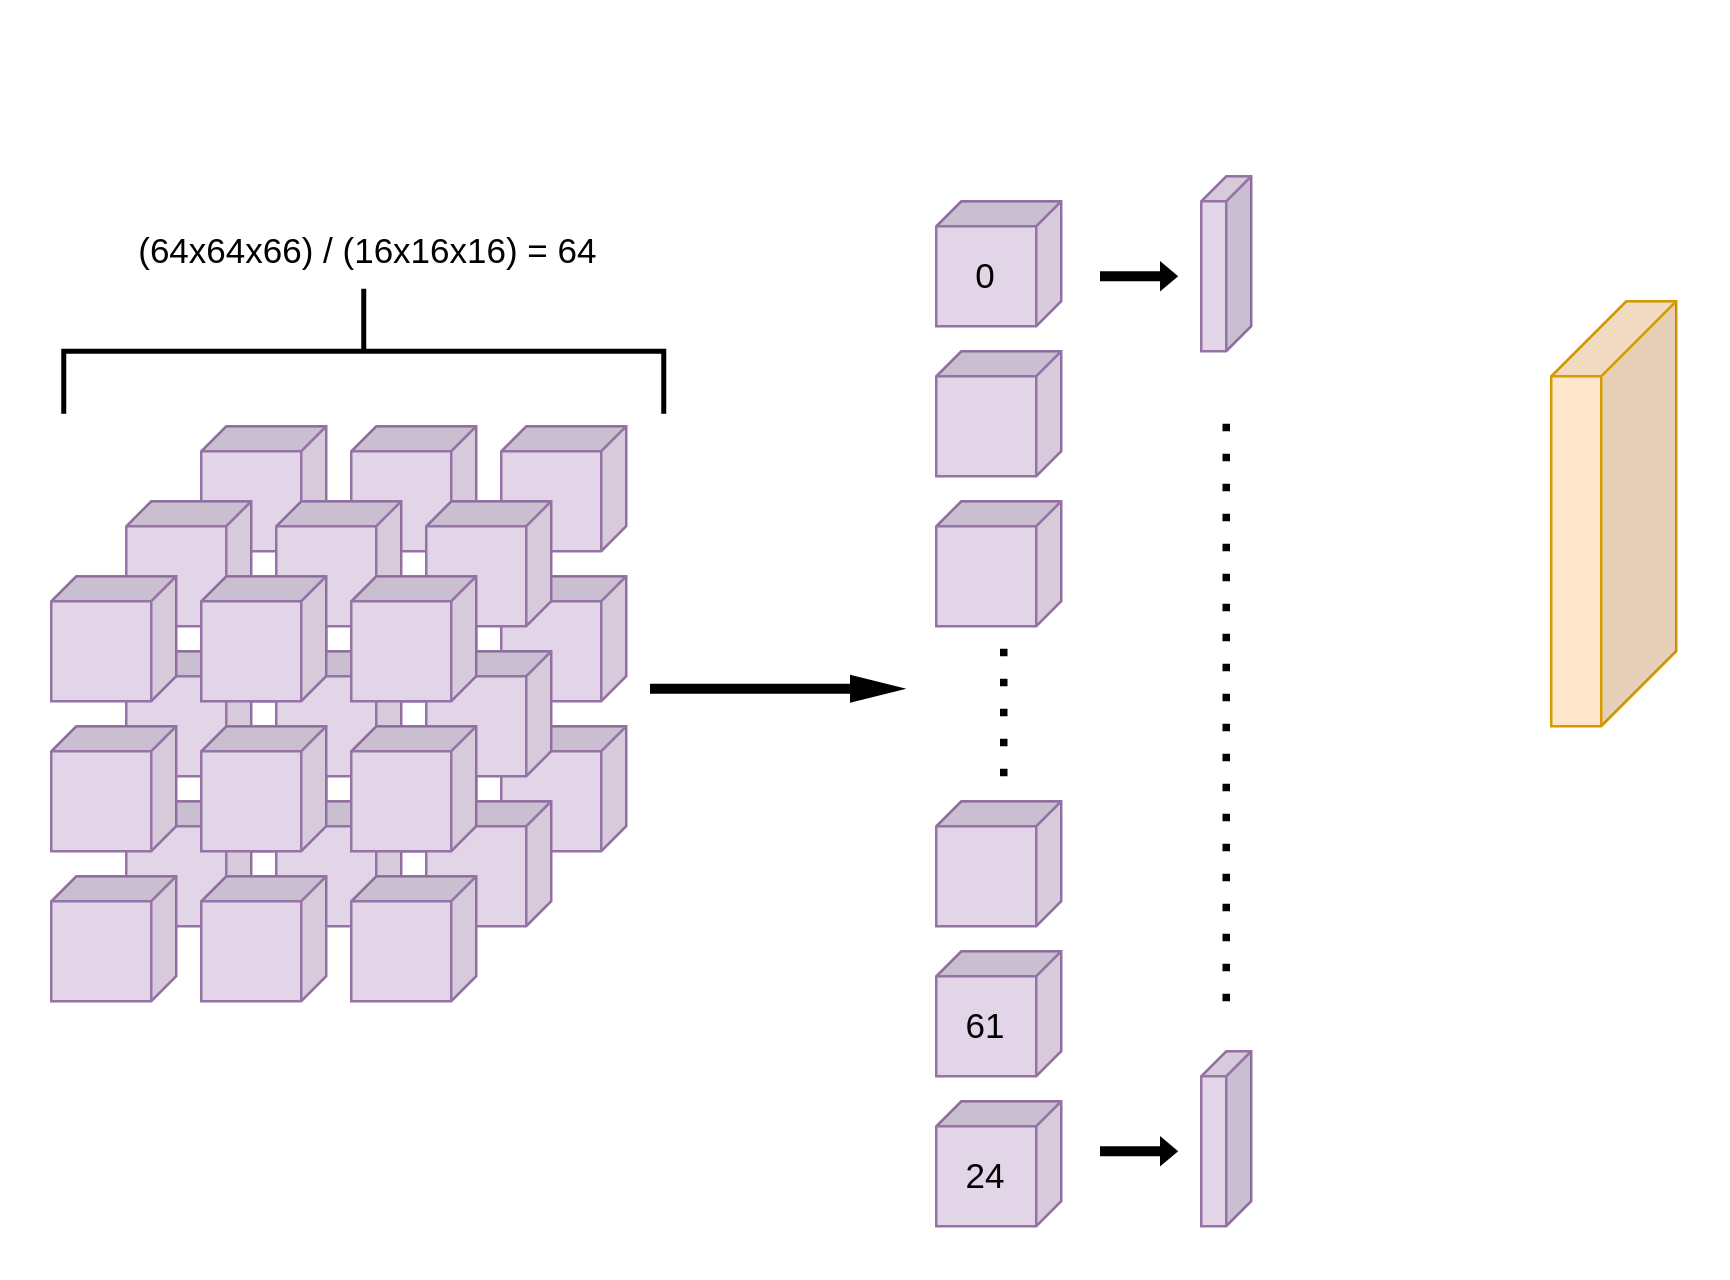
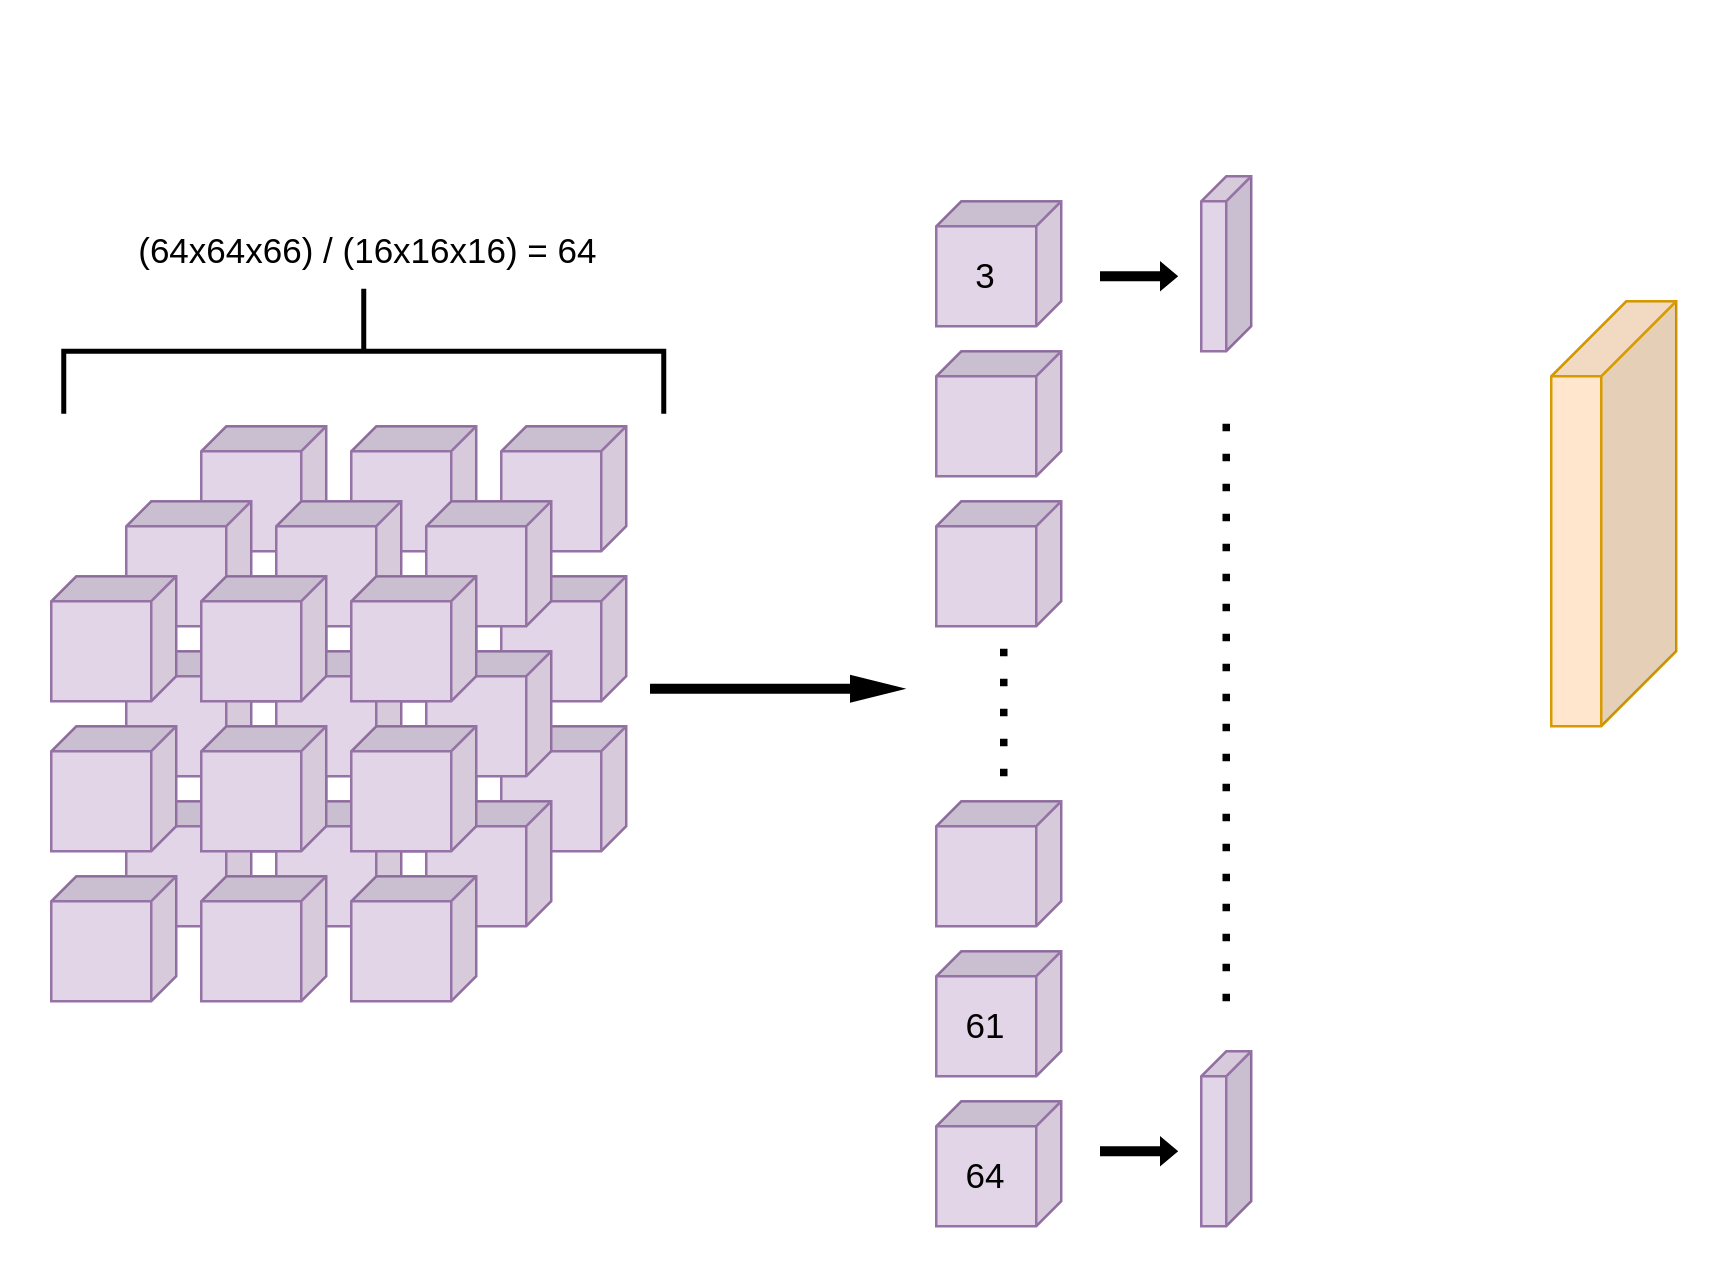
  <mxCell id="0" />
  <mxCell id="1" parent="0" />
  <mxCell id="2" value="" style="shape=cube;whiteSpace=wrap;html=1;boundedLbl=1;backgroundOutline=1;darkOpacity=0.05;darkOpacity2=0.1;size=10;rotation=90;fillColor=#e1d5e7;strokeColor=#9673a6;" vertex="1" parent="1"><mxGeometry x="80" y="290" width="50" height="50" as="geometry" /></mxCell>
  <mxCell id="3" value="" style="shape=cube;whiteSpace=wrap;html=1;boundedLbl=1;backgroundOutline=1;darkOpacity=0.05;darkOpacity2=0.1;size=10;rotation=90;fillColor=#e1d5e7;strokeColor=#9673a6;" vertex="1" parent="1"><mxGeometry x="140" y="290" width="50" height="50" as="geometry" /></mxCell>
  <mxCell id="4" value="" style="shape=cube;whiteSpace=wrap;html=1;boundedLbl=1;backgroundOutline=1;darkOpacity=0.05;darkOpacity2=0.1;size=10;rotation=90;fillColor=#e1d5e7;strokeColor=#9673a6;" vertex="1" parent="1"><mxGeometry x="200" y="290" width="50" height="50" as="geometry" /></mxCell>
  <mxCell id="5" value="" style="shape=cube;whiteSpace=wrap;html=1;boundedLbl=1;backgroundOutline=1;darkOpacity=0.05;darkOpacity2=0.1;size=10;direction=east;flipH=1;fillColor=#e1d5e7;strokeColor=#9673a6;" vertex="1" parent="1"><mxGeometry x="480" y="70" width="20" height="70" as="geometry" /></mxCell>
  <mxCell id="6" value="" style="shape=cube;whiteSpace=wrap;html=1;boundedLbl=1;backgroundOutline=1;darkOpacity=0.05;darkOpacity2=0.1;size=30;direction=east;flipH=1;fillColor=#ffe6cc;strokeColor=#d79b00;" vertex="1" parent="1"><mxGeometry x="620" y="120" width="50" height="170" as="geometry" /></mxCell>
  <mxCell id="7" value="" style="shape=cube;whiteSpace=wrap;html=1;boundedLbl=1;backgroundOutline=1;darkOpacity=0.05;darkOpacity2=0.1;size=10;rotation=90;fillColor=#e1d5e7;strokeColor=#9673a6;" vertex="1" parent="1"><mxGeometry x="80" y="170" width="50" height="50" as="geometry" /></mxCell>
  <mxCell id="8" value="" style="shape=cube;whiteSpace=wrap;html=1;boundedLbl=1;backgroundOutline=1;darkOpacity=0.05;darkOpacity2=0.1;size=10;rotation=90;fillColor=#e1d5e7;strokeColor=#9673a6;" vertex="1" parent="1"><mxGeometry x="140" y="170" width="50" height="50" as="geometry" /></mxCell>
  <mxCell id="9" value="" style="shape=cube;whiteSpace=wrap;html=1;boundedLbl=1;backgroundOutline=1;darkOpacity=0.05;darkOpacity2=0.1;size=10;rotation=90;fillColor=#e1d5e7;strokeColor=#9673a6;" vertex="1" parent="1"><mxGeometry x="200" y="170" width="50" height="50" as="geometry" /></mxCell>
  <mxCell id="10" value="" style="shape=cube;whiteSpace=wrap;html=1;boundedLbl=1;backgroundOutline=1;darkOpacity=0.05;darkOpacity2=0.1;size=10;rotation=90;fillColor=#e1d5e7;strokeColor=#9673a6;" vertex="1" parent="1"><mxGeometry x="80" y="230" width="50" height="50" as="geometry" /></mxCell>
  <mxCell id="11" value="" style="shape=cube;whiteSpace=wrap;html=1;boundedLbl=1;backgroundOutline=1;darkOpacity=0.05;darkOpacity2=0.1;size=10;rotation=90;fillColor=#e1d5e7;strokeColor=#9673a6;" vertex="1" parent="1"><mxGeometry x="140" y="230" width="50" height="50" as="geometry" /></mxCell>
  <mxCell id="12" value="" style="shape=cube;whiteSpace=wrap;html=1;boundedLbl=1;backgroundOutline=1;darkOpacity=0.05;darkOpacity2=0.1;size=10;rotation=90;fillColor=#e1d5e7;strokeColor=#9673a6;" vertex="1" parent="1"><mxGeometry x="200" y="230" width="50" height="50" as="geometry" /></mxCell>
  <mxCell id="13" value="" style="shape=cube;whiteSpace=wrap;html=1;boundedLbl=1;backgroundOutline=1;darkOpacity=0.05;darkOpacity2=0.1;size=10;rotation=90;fillColor=#e1d5e7;strokeColor=#9673a6;" vertex="1" parent="1"><mxGeometry x="50" y="200" width="50" height="50" as="geometry" /></mxCell>
  <mxCell id="14" value="" style="shape=cube;whiteSpace=wrap;html=1;boundedLbl=1;backgroundOutline=1;darkOpacity=0.05;darkOpacity2=0.1;size=10;rotation=90;fillColor=#e1d5e7;strokeColor=#9673a6;" vertex="1" parent="1"><mxGeometry x="110" y="200" width="50" height="50" as="geometry" /></mxCell>
  <mxCell id="15" value="" style="shape=cube;whiteSpace=wrap;html=1;boundedLbl=1;backgroundOutline=1;darkOpacity=0.05;darkOpacity2=0.1;size=10;rotation=90;fillColor=#e1d5e7;strokeColor=#9673a6;" vertex="1" parent="1"><mxGeometry x="170" y="200" width="50" height="50" as="geometry" /></mxCell>
  <mxCell id="16" value="" style="shape=cube;whiteSpace=wrap;html=1;boundedLbl=1;backgroundOutline=1;darkOpacity=0.05;darkOpacity2=0.1;size=10;rotation=90;fillColor=#e1d5e7;strokeColor=#9673a6;" vertex="1" parent="1"><mxGeometry x="50" y="260" width="50" height="50" as="geometry" /></mxCell>
  <mxCell id="17" value="" style="shape=cube;whiteSpace=wrap;html=1;boundedLbl=1;backgroundOutline=1;darkOpacity=0.05;darkOpacity2=0.1;size=10;rotation=90;fillColor=#e1d5e7;strokeColor=#9673a6;" vertex="1" parent="1"><mxGeometry x="110" y="260" width="50" height="50" as="geometry" /></mxCell>
  <mxCell id="18" value="" style="shape=cube;whiteSpace=wrap;html=1;boundedLbl=1;backgroundOutline=1;darkOpacity=0.05;darkOpacity2=0.1;size=10;rotation=90;fillColor=#e1d5e7;strokeColor=#9673a6;" vertex="1" parent="1"><mxGeometry x="170" y="260" width="50" height="50" as="geometry" /></mxCell>
  <mxCell id="19" value="" style="shape=cube;whiteSpace=wrap;html=1;boundedLbl=1;backgroundOutline=1;darkOpacity=0.05;darkOpacity2=0.1;size=10;rotation=90;fillColor=#e1d5e7;strokeColor=#9673a6;" vertex="1" parent="1"><mxGeometry x="20" y="230" width="50" height="50" as="geometry" /></mxCell>
  <mxCell id="20" value="" style="shape=cube;whiteSpace=wrap;html=1;boundedLbl=1;backgroundOutline=1;darkOpacity=0.05;darkOpacity2=0.1;size=10;rotation=90;fillColor=#e1d5e7;strokeColor=#9673a6;" vertex="1" parent="1"><mxGeometry x="170" y="320" width="50" height="50" as="geometry" /></mxCell>
  <mxCell id="21" value="" style="shape=cube;whiteSpace=wrap;html=1;boundedLbl=1;backgroundOutline=1;darkOpacity=0.05;darkOpacity2=0.1;size=10;rotation=90;fillColor=#e1d5e7;strokeColor=#9673a6;" vertex="1" parent="1"><mxGeometry x="110" y="320" width="50" height="50" as="geometry" /></mxCell>
  <mxCell id="22" value="" style="shape=cube;whiteSpace=wrap;html=1;boundedLbl=1;backgroundOutline=1;darkOpacity=0.05;darkOpacity2=0.1;size=10;rotation=90;fillColor=#e1d5e7;strokeColor=#9673a6;" vertex="1" parent="1"><mxGeometry x="50" y="320" width="50" height="50" as="geometry" /></mxCell>
  <mxCell id="23" value="" style="shape=cube;whiteSpace=wrap;html=1;boundedLbl=1;backgroundOutline=1;darkOpacity=0.05;darkOpacity2=0.1;size=10;rotation=90;fillColor=#e1d5e7;strokeColor=#9673a6;" vertex="1" parent="1"><mxGeometry x="80" y="230" width="50" height="50" as="geometry" /></mxCell>
  <mxCell id="24" value="" style="shape=cube;whiteSpace=wrap;html=1;boundedLbl=1;backgroundOutline=1;darkOpacity=0.05;darkOpacity2=0.1;size=10;rotation=90;fillColor=#e1d5e7;strokeColor=#9673a6;" vertex="1" parent="1"><mxGeometry x="140" y="230" width="50" height="50" as="geometry" /></mxCell>
  <mxCell id="25" value="" style="shape=cube;whiteSpace=wrap;html=1;boundedLbl=1;backgroundOutline=1;darkOpacity=0.05;darkOpacity2=0.1;size=10;rotation=90;fillColor=#e1d5e7;strokeColor=#9673a6;" vertex="1" parent="1"><mxGeometry x="80" y="290" width="50" height="50" as="geometry" /></mxCell>
  <mxCell id="26" value="" style="shape=cube;whiteSpace=wrap;html=1;boundedLbl=1;backgroundOutline=1;darkOpacity=0.05;darkOpacity2=0.1;size=10;rotation=90;fillColor=#e1d5e7;strokeColor=#9673a6;" vertex="1" parent="1"><mxGeometry x="20" y="290" width="50" height="50" as="geometry" /></mxCell>
  <mxCell id="27" value="" style="shape=cube;whiteSpace=wrap;html=1;boundedLbl=1;backgroundOutline=1;darkOpacity=0.05;darkOpacity2=0.1;size=10;rotation=90;fillColor=#e1d5e7;strokeColor=#9673a6;" vertex="1" parent="1"><mxGeometry x="140" y="290" width="50" height="50" as="geometry" /></mxCell>
  <mxCell id="28" value="" style="shape=cube;whiteSpace=wrap;html=1;boundedLbl=1;backgroundOutline=1;darkOpacity=0.05;darkOpacity2=0.1;size=10;rotation=90;fillColor=#e1d5e7;strokeColor=#9673a6;" vertex="1" parent="1"><mxGeometry x="20" y="350" width="50" height="50" as="geometry" /></mxCell>
  <mxCell id="29" value="" style="shape=cube;whiteSpace=wrap;html=1;boundedLbl=1;backgroundOutline=1;darkOpacity=0.05;darkOpacity2=0.1;size=10;rotation=90;fillColor=#e1d5e7;strokeColor=#9673a6;" vertex="1" parent="1"><mxGeometry x="80" y="350" width="50" height="50" as="geometry" /></mxCell>
  <mxCell id="30" value="" style="shape=cube;whiteSpace=wrap;html=1;boundedLbl=1;backgroundOutline=1;darkOpacity=0.05;darkOpacity2=0.1;size=10;rotation=90;fillColor=#e1d5e7;strokeColor=#9673a6;" vertex="1" parent="1"><mxGeometry x="140" y="350" width="50" height="50" as="geometry" /></mxCell>
  <mxCell id="31" value="" style="shape=singleArrow;whiteSpace=wrap;html=1;fillColor=#000000;" vertex="1" parent="1"><mxGeometry x="260" y="270" width="100" height="10" as="geometry" /></mxCell>
  <mxCell id="32" value="" style="shape=cube;whiteSpace=wrap;html=1;boundedLbl=1;backgroundOutline=1;darkOpacity=0.05;darkOpacity2=0.1;size=10;rotation=90;fillColor=#e1d5e7;strokeColor=#9673a6;" vertex="1" parent="1"><mxGeometry x="374" y="80" width="50" height="50" as="geometry" /></mxCell>
  <mxCell id="33" value="" style="shape=cube;whiteSpace=wrap;html=1;boundedLbl=1;backgroundOutline=1;darkOpacity=0.05;darkOpacity2=0.1;size=10;rotation=90;fillColor=#e1d5e7;strokeColor=#9673a6;" vertex="1" parent="1"><mxGeometry x="374" y="140" width="50" height="50" as="geometry" /></mxCell>
  <mxCell id="34" value="" style="shape=cube;whiteSpace=wrap;html=1;boundedLbl=1;backgroundOutline=1;darkOpacity=0.05;darkOpacity2=0.1;size=10;rotation=90;fillColor=#e1d5e7;strokeColor=#9673a6;" vertex="1" parent="1"><mxGeometry x="374" y="200" width="50" height="50" as="geometry" /></mxCell>
  <mxCell id="35" value="" style="shape=cube;whiteSpace=wrap;html=1;boundedLbl=1;backgroundOutline=1;darkOpacity=0.05;darkOpacity2=0.1;size=10;rotation=90;fillColor=#e1d5e7;strokeColor=#9673a6;" vertex="1" parent="1"><mxGeometry x="374" y="320" width="50" height="50" as="geometry" /></mxCell>
  <mxCell id="36" value="" style="shape=cube;whiteSpace=wrap;html=1;boundedLbl=1;backgroundOutline=1;darkOpacity=0.05;darkOpacity2=0.1;size=10;rotation=90;fillColor=#e1d5e7;strokeColor=#9673a6;" vertex="1" parent="1"><mxGeometry x="374" y="380" width="50" height="50" as="geometry" /></mxCell>
  <mxCell id="37" value="" style="shape=cube;whiteSpace=wrap;html=1;boundedLbl=1;backgroundOutline=1;darkOpacity=0.05;darkOpacity2=0.1;size=10;rotation=90;fillColor=#e1d5e7;strokeColor=#9673a6;" vertex="1" parent="1"><mxGeometry x="374" y="440" width="50" height="50" as="geometry" /></mxCell>
  <mxCell id="38" value="" style="endArrow=none;dashed=1;html=1;dashPattern=1 3;strokeWidth=3;sketch=0;" edge="1" parent="1"><mxGeometry width="50" height="50" relative="1" as="geometry"><mxPoint x="401" y="310" as="sourcePoint" /><mxPoint x="401" y="254" as="targetPoint" /></mxGeometry></mxCell>
- <mxCell id="39" value="0" style="text;html=1;strokeColor=none;fillColor=none;align=center;verticalAlign=middle;whiteSpace=wrap;rounded=0;strokeWidth=2;fontSize=14;" vertex="1" parent="1"><mxGeometry x="374" y="100" width="40" height="20" as="geometry" /></mxCell>
+ <mxCell id="39" value="3" style="text;html=1;strokeColor=none;fillColor=none;align=center;verticalAlign=middle;whiteSpace=wrap;rounded=0;strokeWidth=2;fontSize=14;" vertex="1" parent="1"><mxGeometry x="374" y="100" width="40" height="20" as="geometry" /></mxCell>
  <mxCell id="40" value="61" style="text;html=1;strokeColor=none;fillColor=none;align=center;verticalAlign=middle;whiteSpace=wrap;rounded=0;strokeWidth=2;fontSize=14;" vertex="1" parent="1"><mxGeometry x="374" y="400" width="40" height="20" as="geometry" /></mxCell>
- <mxCell id="41" value="24" style="text;html=1;strokeColor=none;fillColor=none;align=center;verticalAlign=middle;whiteSpace=wrap;rounded=0;strokeWidth=2;fontSize=14;" vertex="1" parent="1"><mxGeometry x="374" y="460" width="40" height="20" as="geometry" /></mxCell>
+ <mxCell id="41" value="64" style="text;html=1;strokeColor=none;fillColor=none;align=center;verticalAlign=middle;whiteSpace=wrap;rounded=0;strokeWidth=2;fontSize=14;" vertex="1" parent="1"><mxGeometry x="374" y="460" width="40" height="20" as="geometry" /></mxCell>
  <mxCell id="42" value="" style="strokeWidth=2;html=1;shape=mxgraph.flowchart.annotation_2;align=left;labelPosition=right;pointerEvents=1;fillColor=#999999;fontSize=14;rotation=90;" vertex="1" parent="1"><mxGeometry x="120" y="20" width="50" height="240" as="geometry" /></mxCell>
  <mxCell id="43" value="&amp;nbsp;(64x64x66) / (16x16x16) = 64" style="text;html=1;strokeColor=none;fillColor=none;align=center;verticalAlign=middle;whiteSpace=wrap;rounded=0;fontSize=14;" vertex="1" parent="1"><mxGeometry x="45" y="90" width="200" height="20" as="geometry" /></mxCell>
  <mxCell id="44" value="" style="shape=singleArrow;whiteSpace=wrap;html=1;fillColor=#000000;" vertex="1" parent="1"><mxGeometry x="440" y="105" width="30" height="10" as="geometry" /></mxCell>
  <mxCell id="45" value="" style="endArrow=none;dashed=1;html=1;dashPattern=1 3;strokeWidth=3;sketch=0;" edge="1" parent="1"><mxGeometry width="50" height="50" relative="1" as="geometry"><mxPoint x="490" y="400" as="sourcePoint" /><mxPoint x="490" y="160" as="targetPoint" /></mxGeometry></mxCell>
  <mxCell id="46" value="" style="shape=cube;whiteSpace=wrap;html=1;boundedLbl=1;backgroundOutline=1;darkOpacity=0.05;darkOpacity2=0.1;size=10;direction=east;flipH=1;fillColor=#e1d5e7;strokeColor=#9673a6;" vertex="1" parent="1"><mxGeometry x="480" y="420" width="20" height="70" as="geometry" /></mxCell>
  <mxCell id="47" value="" style="shape=singleArrow;whiteSpace=wrap;html=1;fillColor=#000000;" vertex="1" parent="1"><mxGeometry x="440" y="455" width="30" height="10" as="geometry" /></mxCell>
